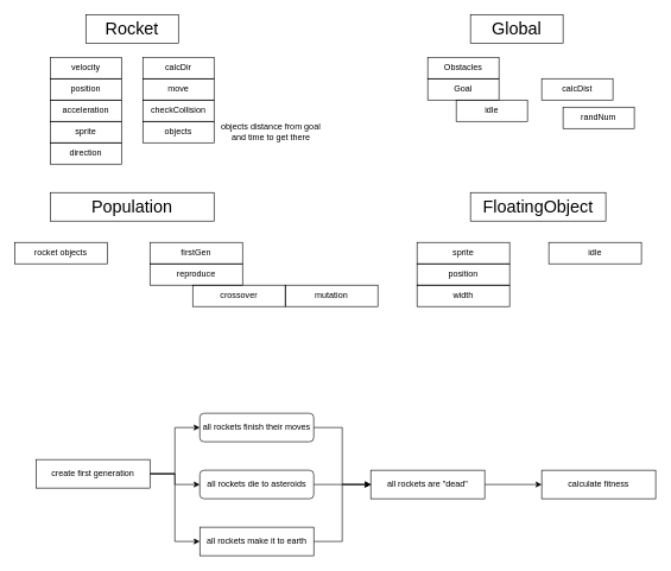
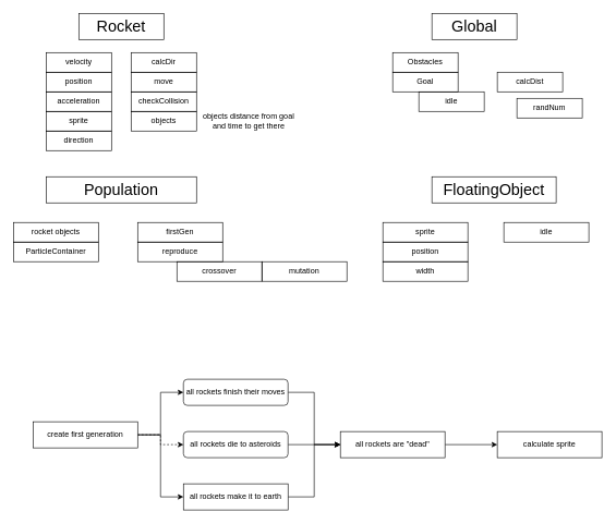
  <mxCell id="0" />
  <mxCell id="1" parent="0" />
  <mxCell id="2" value="&lt;font style=&quot;font-size: 24px&quot;&gt;Rocket&lt;/font&gt;" style="text;html=1;fillColor=none;align=center;verticalAlign=middle;whiteSpace=wrap;rounded=0;strokeColor=#000000;" parent="1" vertex="1"><mxGeometry x="120" y="20" width="130" height="40" as="geometry" /></mxCell>
  <mxCell id="3" value="velocity&lt;br&gt;" style="text;html=1;fillColor=none;align=center;verticalAlign=middle;whiteSpace=wrap;rounded=0;strokeColor=#000000;" parent="1" vertex="1"><mxGeometry x="70" y="80" width="100" height="30" as="geometry" /></mxCell>
  <mxCell id="4" value="acceleration" style="text;html=1;fillColor=none;align=center;verticalAlign=middle;whiteSpace=wrap;rounded=0;strokeColor=#000000;" parent="1" vertex="1"><mxGeometry x="70" y="140" width="100" height="30" as="geometry" /></mxCell>
  <mxCell id="5" value="position" style="text;html=1;fillColor=none;align=center;verticalAlign=middle;whiteSpace=wrap;rounded=0;strokeColor=#000000;" parent="1" vertex="1"><mxGeometry x="70" y="110" width="100" height="30" as="geometry" /></mxCell>
  <mxCell id="6" value="sprite&lt;br&gt;" style="text;html=1;fillColor=none;align=center;verticalAlign=middle;whiteSpace=wrap;rounded=0;strokeColor=#000000;" parent="1" vertex="1"><mxGeometry x="70" y="170" width="100" height="30" as="geometry" /></mxCell>
  <mxCell id="7" value="direction" style="text;html=1;fillColor=none;align=center;verticalAlign=middle;whiteSpace=wrap;rounded=0;strokeColor=#000000;" parent="1" vertex="1"><mxGeometry x="70" y="200" width="100" height="30" as="geometry" /></mxCell>
  <mxCell id="8" value="calcDir" style="text;html=1;fillColor=none;align=center;verticalAlign=middle;whiteSpace=wrap;rounded=0;strokeColor=#000000;" parent="1" vertex="1"><mxGeometry x="200" y="80" width="100" height="30" as="geometry" /></mxCell>
  <mxCell id="9" value="move" style="text;html=1;fillColor=none;align=center;verticalAlign=middle;whiteSpace=wrap;rounded=0;strokeColor=#000000;" parent="1" vertex="1"><mxGeometry x="200" y="110" width="100" height="30" as="geometry" /></mxCell>
  <mxCell id="10" value="checkCollision" style="text;html=1;fillColor=none;align=center;verticalAlign=middle;whiteSpace=wrap;rounded=0;strokeColor=#000000;" parent="1" vertex="1"><mxGeometry x="200" y="140" width="100" height="30" as="geometry" /></mxCell>
  <mxCell id="11" value="&lt;font style=&quot;font-size: 24px&quot;&gt;Population&lt;/font&gt;" style="text;html=1;fillColor=none;align=center;verticalAlign=middle;whiteSpace=wrap;rounded=0;strokeColor=#000000;" parent="1" vertex="1"><mxGeometry x="70" y="270" width="230" height="40" as="geometry" /></mxCell>
  <mxCell id="12" value="rocket objects" style="text;html=1;fillColor=none;align=center;verticalAlign=middle;whiteSpace=wrap;rounded=0;strokeColor=#000000;" parent="1" vertex="1"><mxGeometry x="20" y="340" width="130" height="30" as="geometry" /></mxCell>
+ <mxCell id="13" value="ParticleContainer" style="text;html=1;fillColor=none;align=center;verticalAlign=middle;whiteSpace=wrap;rounded=0;strokeColor=#000000;" parent="1" vertex="1"><mxGeometry x="20" y="370" width="130" height="30" as="geometry" /></mxCell>
  <mxCell id="14" value="firstGen" style="text;html=1;fillColor=none;align=center;verticalAlign=middle;whiteSpace=wrap;rounded=0;strokeColor=#000000;" parent="1" vertex="1"><mxGeometry x="210" y="340" width="130" height="30" as="geometry" /></mxCell>
  <mxCell id="15" value="reproduce" style="text;html=1;fillColor=none;align=center;verticalAlign=middle;whiteSpace=wrap;rounded=0;strokeColor=#000000;direction=east;" parent="1" vertex="1"><mxGeometry x="210" y="370" width="130" height="30" as="geometry" /></mxCell>
  <mxCell id="16" value="crossover" style="text;html=1;fillColor=none;align=center;verticalAlign=middle;whiteSpace=wrap;rounded=0;strokeColor=#000000;" parent="1" vertex="1"><mxGeometry x="270" y="400" width="130" height="30" as="geometry" /></mxCell>
  <mxCell id="17" value="mutation" style="text;html=1;fillColor=none;align=center;verticalAlign=middle;whiteSpace=wrap;rounded=0;strokeColor=#000000;" parent="1" vertex="1"><mxGeometry x="400" y="400" width="130" height="30" as="geometry" /></mxCell>
  <mxCell id="18" value="objects" style="text;html=1;fillColor=none;align=center;verticalAlign=middle;whiteSpace=wrap;rounded=0;strokeColor=#000000;" parent="1" vertex="1"><mxGeometry x="200" y="170" width="100" height="30" as="geometry" /></mxCell>
  <mxCell id="19" value="&lt;font style=&quot;font-size: 24px&quot;&gt;Global&lt;/font&gt;" style="text;html=1;fillColor=none;align=center;verticalAlign=middle;whiteSpace=wrap;rounded=0;strokeColor=#000000;" parent="1" vertex="1"><mxGeometry x="660" y="20" width="130" height="40" as="geometry" /></mxCell>
  <mxCell id="20" value="randNum" style="text;html=1;fillColor=none;align=center;verticalAlign=middle;whiteSpace=wrap;rounded=0;strokeColor=#000000;" parent="1" vertex="1"><mxGeometry x="790" y="150" width="100" height="30" as="geometry" /></mxCell>
  <mxCell id="21" value="calcDist" style="text;html=1;fillColor=none;align=center;verticalAlign=middle;whiteSpace=wrap;rounded=0;strokeColor=#000000;" parent="1" vertex="1"><mxGeometry x="760" y="110" width="100" height="30" as="geometry" /></mxCell>
  <mxCell id="22" value="Obstacles" style="text;html=1;fillColor=none;align=center;verticalAlign=middle;whiteSpace=wrap;rounded=0;strokeColor=#000000;" parent="1" vertex="1"><mxGeometry x="600" y="80" width="100" height="30" as="geometry" /></mxCell>
  <mxCell id="23" value="Goal" style="text;html=1;fillColor=none;align=center;verticalAlign=middle;whiteSpace=wrap;rounded=0;strokeColor=#000000;" parent="1" vertex="1"><mxGeometry x="600" y="110" width="100" height="30" as="geometry" /></mxCell>
  <mxCell id="24" value="idle" style="text;html=1;fillColor=none;align=center;verticalAlign=middle;whiteSpace=wrap;rounded=0;strokeColor=#000000;" parent="1" vertex="1"><mxGeometry x="640" y="140" width="100" height="30" as="geometry" /></mxCell>
  <mxCell id="25" value="&lt;font style=&quot;font-size: 24px&quot;&gt;FloatingObject&lt;/font&gt;" style="text;html=1;fillColor=none;align=center;verticalAlign=middle;whiteSpace=wrap;rounded=0;strokeColor=#000000;" parent="1" vertex="1"><mxGeometry x="660" y="270" width="190" height="40" as="geometry" /></mxCell>
  <mxCell id="26" value="idle" style="text;html=1;fillColor=none;align=center;verticalAlign=middle;whiteSpace=wrap;rounded=0;strokeColor=#000000;" parent="1" vertex="1"><mxGeometry x="770" y="340" width="130" height="30" as="geometry" /></mxCell>
  <mxCell id="27" value="sprite" style="text;html=1;fillColor=none;align=center;verticalAlign=middle;whiteSpace=wrap;rounded=0;strokeColor=#000000;" parent="1" vertex="1"><mxGeometry x="585" y="340" width="130" height="30" as="geometry" /></mxCell>
  <mxCell id="28" value="position" style="text;html=1;fillColor=none;align=center;verticalAlign=middle;whiteSpace=wrap;rounded=0;strokeColor=#000000;" parent="1" vertex="1"><mxGeometry x="585" y="370" width="130" height="30" as="geometry" /></mxCell>
  <mxCell id="29" value="width&lt;br&gt;" style="text;html=1;fillColor=none;align=center;verticalAlign=middle;whiteSpace=wrap;rounded=0;strokeColor=#000000;" parent="1" vertex="1"><mxGeometry x="585" y="400" width="130" height="30" as="geometry" /></mxCell>
  <mxCell id="30" value="objects distance from goal and time to get there" style="text;html=1;strokeColor=none;fillColor=none;align=center;verticalAlign=middle;whiteSpace=wrap;rounded=0;" parent="1" vertex="1"><mxGeometry x="300" y="162.5" width="160" height="45" as="geometry" /></mxCell>
  <mxCell id="31" style="edgeStyle=orthogonalEdgeStyle;rounded=0;orthogonalLoop=1;jettySize=auto;html=1;entryX=0;entryY=0.5;entryDx=0;entryDy=0;" edge="1" parent="1" source="34" target="40"><mxGeometry relative="1" as="geometry" /></mxCell>
- <mxCell id="32" style="edgeStyle=orthogonalEdgeStyle;rounded=0;orthogonalLoop=1;jettySize=auto;html=1;exitX=1;exitY=0.5;exitDx=0;exitDy=0;entryX=0;entryY=0.5;entryDx=0;entryDy=0;" edge="1" parent="1" source="34" target="36"><mxGeometry relative="1" as="geometry" /></mxCell>
+ <mxCell id="32" style="edgeStyle=orthogonalEdgeStyle;rounded=0;orthogonalLoop=1;jettySize=auto;html=1;exitX=1;exitY=0.5;exitDx=0;exitDy=0;entryX=0;entryY=0.5;entryDx=0;entryDy=0;dashed=1;" edge="1" parent="1" source="34" target="36"><mxGeometry relative="1" as="geometry" /></mxCell>
  <mxCell id="33" style="edgeStyle=orthogonalEdgeStyle;rounded=0;orthogonalLoop=1;jettySize=auto;html=1;exitX=1;exitY=0.5;exitDx=0;exitDy=0;entryX=0;entryY=0.5;entryDx=0;entryDy=0;" edge="1" parent="1" source="34" target="38"><mxGeometry relative="1" as="geometry" /></mxCell>
  <mxCell id="34" value="create first generation" style="rounded=0;whiteSpace=wrap;html=1;" vertex="1" parent="1"><mxGeometry x="50" y="645" width="160" height="40" as="geometry" /></mxCell>
  <mxCell id="35" value="" style="edgeStyle=orthogonalEdgeStyle;rounded=0;orthogonalLoop=1;jettySize=auto;html=1;" edge="1" parent="1" source="36" target="42"><mxGeometry relative="1" as="geometry" /></mxCell>
  <mxCell id="36" value="all rockets die to asteroids" style="whiteSpace=wrap;html=1;rounded=1;" vertex="1" parent="1"><mxGeometry x="280" y="660" width="160" height="40" as="geometry" /></mxCell>
  <mxCell id="37" style="edgeStyle=orthogonalEdgeStyle;rounded=0;orthogonalLoop=1;jettySize=auto;html=1;entryX=0;entryY=0.5;entryDx=0;entryDy=0;" edge="1" parent="1" source="38" target="42"><mxGeometry relative="1" as="geometry" /></mxCell>
  <mxCell id="38" value="all rockets make it to earth" style="rounded=0;whiteSpace=wrap;html=1;" vertex="1" parent="1"><mxGeometry x="280" y="740" width="160" height="40" as="geometry" /></mxCell>
  <mxCell id="39" style="edgeStyle=orthogonalEdgeStyle;rounded=0;orthogonalLoop=1;jettySize=auto;html=1;entryX=0;entryY=0.5;entryDx=0;entryDy=0;" edge="1" parent="1" source="40" target="42"><mxGeometry relative="1" as="geometry" /></mxCell>
  <mxCell id="40" value="all rockets finish their moves" style="whiteSpace=wrap;html=1;rounded=1;" vertex="1" parent="1"><mxGeometry x="280" y="580" width="160" height="40" as="geometry" /></mxCell>
  <mxCell id="41" value="" style="edgeStyle=orthogonalEdgeStyle;rounded=0;orthogonalLoop=1;jettySize=auto;html=1;" edge="1" parent="1" source="42" target="43"><mxGeometry relative="1" as="geometry" /></mxCell>
  <mxCell id="42" value="all rockets are &quot;dead&quot;" style="rounded=0;whiteSpace=wrap;html=1;" vertex="1" parent="1"><mxGeometry x="520" y="660" width="160" height="40" as="geometry" /></mxCell>
- <mxCell id="43" value="calculate fitness" style="rounded=0;whiteSpace=wrap;html=1;" vertex="1" parent="1"><mxGeometry x="760" y="660" width="160" height="40" as="geometry" /></mxCell>
+ <mxCell id="43" value="calculate sprite" style="rounded=0;whiteSpace=wrap;html=1;" vertex="1" parent="1"><mxGeometry x="760" y="660" width="160" height="40" as="geometry" /></mxCell>
